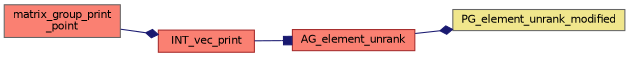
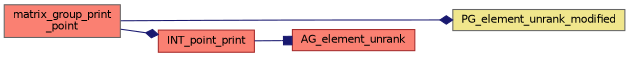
  digraph {
    rankdir=LR
    node [color=gray40 fillcolor=salmon fontname=Helvetica fontsize=10 shape=record style=filled]
    edge [arrowhead=diamond color=midnightblue fontname=Helvetica fontsize=10 labelfontname=Helvetica labelfontsize=10 style=solid]
    n1 [fontcolor=black height=0.2 label="matrix_group_print\l_point" width=0.4]
    n2 [fillcolor=khaki height=0.2 label=PG_element_unrank_modified width=0.4]
-   n3 [color=brown height=0.2 label=INT_vec_print width=0.4]
+   n3 [color=brown height=0.2 label=INT_point_print width=0.4]
    n4 [color=brown height=0.2 label=AG_element_unrank width=0.4]
-   n4 -> n2
+   n1 -> n2
    n1 -> n3
    n3 -> n4 [arrowhead=box]
  }
